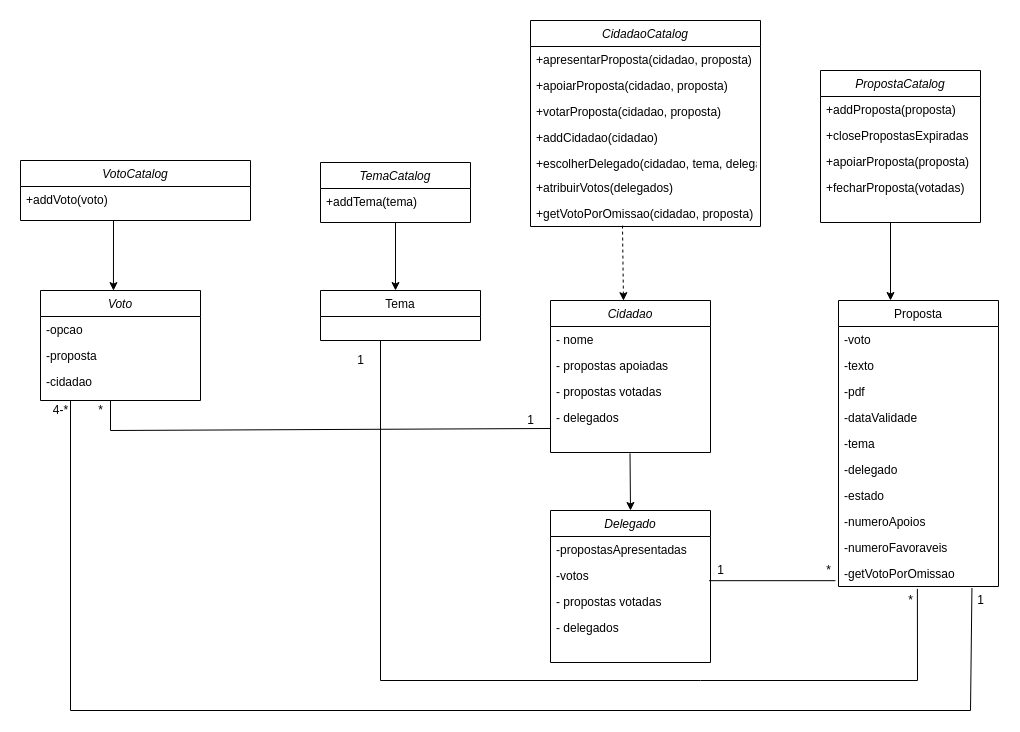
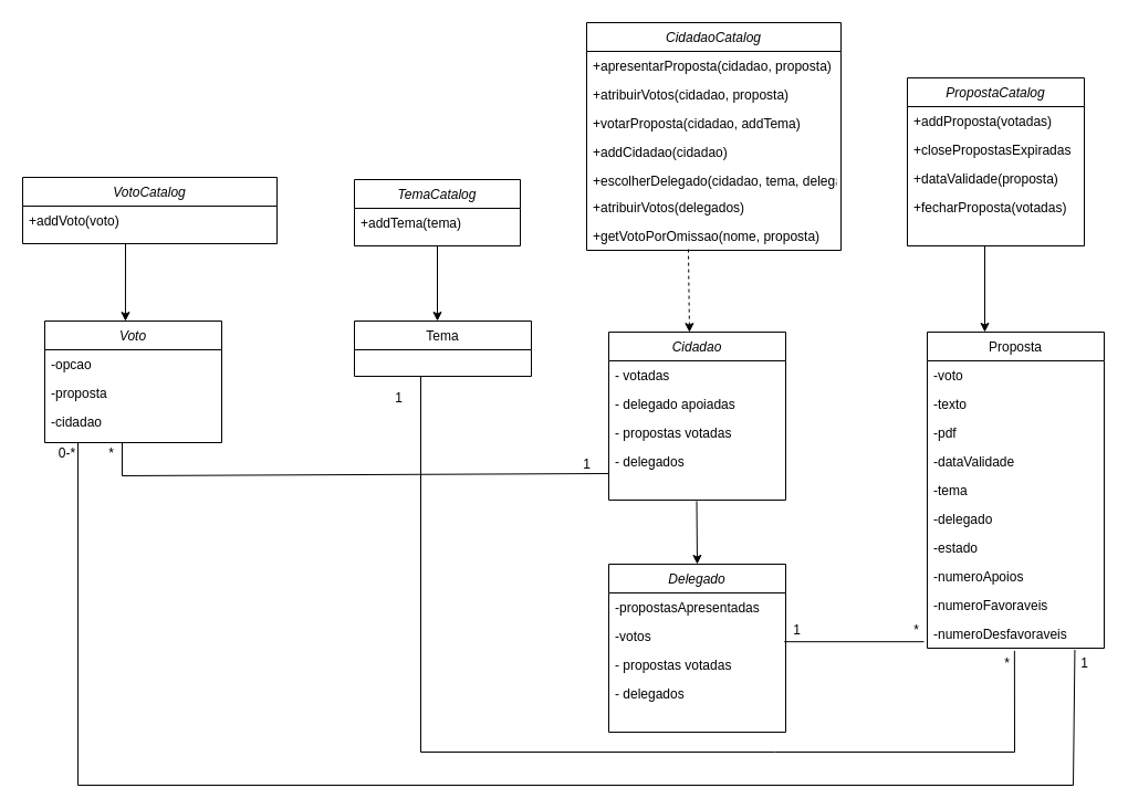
  <mxCell id="0" />
  <mxCell id="1" parent="0" />
  <mxCell id="2" value="Cidadao" style="swimlane;fontStyle=2;align=center;verticalAlign=top;childLayout=stackLayout;horizontal=1;startSize=26;horizontalStack=0;resizeParent=1;resizeLast=0;collapsible=1;marginBottom=0;rounded=0;shadow=0;strokeWidth=1;" parent="1" vertex="1"><mxGeometry x="550" y="300" width="160" height="152" as="geometry"><mxRectangle x="230" y="140" width="160" height="26" as="alternateBounds" /></mxGeometry></mxCell>
- <mxCell id="3" value="- nome" style="text;align=left;verticalAlign=top;spacingLeft=4;spacingRight=4;overflow=hidden;rotatable=0;points=[[0,0.5],[1,0.5]];portConstraint=eastwest;" parent="2" vertex="1"><mxGeometry y="26" width="160" height="26" as="geometry" /></mxCell>
- <mxCell id="4" value="- propostas apoiadas" style="text;align=left;verticalAlign=top;spacingLeft=4;spacingRight=4;overflow=hidden;rotatable=0;points=[[0,0.5],[1,0.5]];portConstraint=eastwest;rounded=0;shadow=0;html=0;" parent="2" vertex="1"><mxGeometry y="52" width="160" height="26" as="geometry" /></mxCell>
+ <mxCell id="3" value="- votadas" style="text;align=left;verticalAlign=top;spacingLeft=4;spacingRight=4;overflow=hidden;rotatable=0;points=[[0,0.5],[1,0.5]];portConstraint=eastwest;" parent="2" vertex="1"><mxGeometry y="26" width="160" height="26" as="geometry" /></mxCell>
+ <mxCell id="4" value="- delegado apoiadas" style="text;align=left;verticalAlign=top;spacingLeft=4;spacingRight=4;overflow=hidden;rotatable=0;points=[[0,0.5],[1,0.5]];portConstraint=eastwest;rounded=0;shadow=0;html=0;" parent="2" vertex="1"><mxGeometry y="52" width="160" height="26" as="geometry" /></mxCell>
  <mxCell id="5" value="- propostas votadas" style="text;align=left;verticalAlign=top;spacingLeft=4;spacingRight=4;overflow=hidden;rotatable=0;points=[[0,0.5],[1,0.5]];portConstraint=eastwest;rounded=0;shadow=0;html=0;" parent="2" vertex="1"><mxGeometry y="78" width="160" height="26" as="geometry" /></mxCell>
  <mxCell id="6" value="- delegados" style="text;align=left;verticalAlign=top;spacingLeft=4;spacingRight=4;overflow=hidden;rotatable=0;points=[[0,0.5],[1,0.5]];portConstraint=eastwest;" parent="2" vertex="1"><mxGeometry y="104" width="160" height="48" as="geometry" /></mxCell>
  <mxCell id="7" value="Proposta" style="swimlane;fontStyle=0;align=center;verticalAlign=top;childLayout=stackLayout;horizontal=1;startSize=26;horizontalStack=0;resizeParent=1;resizeLast=0;collapsible=1;marginBottom=0;rounded=0;shadow=0;strokeWidth=1;" parent="1" vertex="1"><mxGeometry x="838" y="300" width="160" height="286" as="geometry"><mxRectangle x="550" y="140" width="160" height="26" as="alternateBounds" /></mxGeometry></mxCell>
  <mxCell id="8" value="-voto" style="text;align=left;verticalAlign=top;spacingLeft=4;spacingRight=4;overflow=hidden;rotatable=0;points=[[0,0.5],[1,0.5]];portConstraint=eastwest;" parent="7" vertex="1"><mxGeometry y="26" width="160" height="26" as="geometry" /></mxCell>
  <mxCell id="9" value="-texto" style="text;align=left;verticalAlign=top;spacingLeft=4;spacingRight=4;overflow=hidden;rotatable=0;points=[[0,0.5],[1,0.5]];portConstraint=eastwest;rounded=0;shadow=0;html=0;" parent="7" vertex="1"><mxGeometry y="52" width="160" height="26" as="geometry" /></mxCell>
  <mxCell id="10" value="-pdf" style="text;align=left;verticalAlign=top;spacingLeft=4;spacingRight=4;overflow=hidden;rotatable=0;points=[[0,0.5],[1,0.5]];portConstraint=eastwest;rounded=0;shadow=0;html=0;" parent="7" vertex="1"><mxGeometry y="78" width="160" height="26" as="geometry" /></mxCell>
  <mxCell id="11" value="-dataValidade" style="text;align=left;verticalAlign=top;spacingLeft=4;spacingRight=4;overflow=hidden;rotatable=0;points=[[0,0.5],[1,0.5]];portConstraint=eastwest;rounded=0;shadow=0;html=0;" parent="7" vertex="1"><mxGeometry y="104" width="160" height="26" as="geometry" /></mxCell>
  <mxCell id="12" value="-tema" style="text;align=left;verticalAlign=top;spacingLeft=4;spacingRight=4;overflow=hidden;rotatable=0;points=[[0,0.5],[1,0.5]];portConstraint=eastwest;rounded=0;shadow=0;html=0;" parent="7" vertex="1"><mxGeometry y="130" width="160" height="26" as="geometry" /></mxCell>
  <mxCell id="13" value="-delegado" style="text;align=left;verticalAlign=top;spacingLeft=4;spacingRight=4;overflow=hidden;rotatable=0;points=[[0,0.5],[1,0.5]];portConstraint=eastwest;" parent="7" vertex="1"><mxGeometry y="156" width="160" height="26" as="geometry" /></mxCell>
  <mxCell id="14" value="-estado" style="text;align=left;verticalAlign=top;spacingLeft=4;spacingRight=4;overflow=hidden;rotatable=0;points=[[0,0.5],[1,0.5]];portConstraint=eastwest;" parent="7" vertex="1"><mxGeometry y="182" width="160" height="26" as="geometry" /></mxCell>
  <mxCell id="15" value="-numeroApoios" style="text;align=left;verticalAlign=top;spacingLeft=4;spacingRight=4;overflow=hidden;rotatable=0;points=[[0,0.5],[1,0.5]];portConstraint=eastwest;rounded=0;shadow=0;html=0;" vertex="1" parent="7"><mxGeometry y="208" width="160" height="26" as="geometry" /></mxCell>
  <mxCell id="16" value="-numeroFavoraveis" style="text;align=left;verticalAlign=top;spacingLeft=4;spacingRight=4;overflow=hidden;rotatable=0;points=[[0,0.5],[1,0.5]];portConstraint=eastwest;rounded=0;shadow=0;html=0;" vertex="1" parent="7"><mxGeometry y="234" width="160" height="26" as="geometry" /></mxCell>
- <mxCell id="17" value="-getVotoPorOmissao" style="text;align=left;verticalAlign=top;spacingLeft=4;spacingRight=4;overflow=hidden;rotatable=0;points=[[0,0.5],[1,0.5]];portConstraint=eastwest;rounded=0;shadow=0;html=0;" vertex="1" parent="7"><mxGeometry y="260" width="160" height="26" as="geometry" /></mxCell>
+ <mxCell id="17" value="-numeroDesfavoraveis" style="text;align=left;verticalAlign=top;spacingLeft=4;spacingRight=4;overflow=hidden;rotatable=0;points=[[0,0.5],[1,0.5]];portConstraint=eastwest;rounded=0;shadow=0;html=0;" vertex="1" parent="7"><mxGeometry y="260" width="160" height="26" as="geometry" /></mxCell>
  <mxCell id="18" value="CidadaoCatalog" style="swimlane;fontStyle=2;align=center;verticalAlign=top;childLayout=stackLayout;horizontal=1;startSize=26;horizontalStack=0;resizeParent=1;resizeLast=0;collapsible=1;marginBottom=0;rounded=0;shadow=0;strokeWidth=1;" vertex="1" parent="1"><mxGeometry x="530" y="20" width="230" height="206" as="geometry"><mxRectangle x="230" y="140" width="160" height="26" as="alternateBounds" /></mxGeometry></mxCell>
  <mxCell id="19" value="+apresentarProposta(cidadao, proposta)" style="text;align=left;verticalAlign=top;spacingLeft=4;spacingRight=4;overflow=hidden;rotatable=0;points=[[0,0.5],[1,0.5]];portConstraint=eastwest;rounded=0;shadow=0;html=0;" vertex="1" parent="18"><mxGeometry y="26" width="230" height="26" as="geometry" /></mxCell>
- <mxCell id="20" value="+apoiarProposta(cidadao, proposta)" style="text;align=left;verticalAlign=top;spacingLeft=4;spacingRight=4;overflow=hidden;rotatable=0;points=[[0,0.5],[1,0.5]];portConstraint=eastwest;rounded=0;shadow=0;html=0;" vertex="1" parent="18"><mxGeometry y="52" width="230" height="26" as="geometry" /></mxCell>
- <mxCell id="21" value="+votarProposta(cidadao, proposta)" style="text;align=left;verticalAlign=top;spacingLeft=4;spacingRight=4;overflow=hidden;rotatable=0;points=[[0,0.5],[1,0.5]];portConstraint=eastwest;rounded=0;shadow=0;html=0;" vertex="1" parent="18"><mxGeometry y="78" width="230" height="26" as="geometry" /></mxCell>
+ <mxCell id="20" value="+atribuirVotos(cidadao, proposta)" style="text;align=left;verticalAlign=top;spacingLeft=4;spacingRight=4;overflow=hidden;rotatable=0;points=[[0,0.5],[1,0.5]];portConstraint=eastwest;rounded=0;shadow=0;html=0;" vertex="1" parent="18"><mxGeometry y="52" width="230" height="26" as="geometry" /></mxCell>
+ <mxCell id="21" value="+votarProposta(cidadao, addTema)" style="text;align=left;verticalAlign=top;spacingLeft=4;spacingRight=4;overflow=hidden;rotatable=0;points=[[0,0.5],[1,0.5]];portConstraint=eastwest;rounded=0;shadow=0;html=0;" vertex="1" parent="18"><mxGeometry y="78" width="230" height="26" as="geometry" /></mxCell>
  <mxCell id="22" value="+addCidadao(cidadao)" style="text;align=left;verticalAlign=top;spacingLeft=4;spacingRight=4;overflow=hidden;rotatable=0;points=[[0,0.5],[1,0.5]];portConstraint=eastwest;" vertex="1" parent="18"><mxGeometry y="104" width="230" height="26" as="geometry" /></mxCell>
  <mxCell id="23" value="+escolherDelegado(cidadao, tema, delegado)" style="text;align=left;verticalAlign=top;spacingLeft=4;spacingRight=4;overflow=hidden;rotatable=0;points=[[0,0.5],[1,0.5]];portConstraint=eastwest;" vertex="1" parent="18"><mxGeometry y="130" width="230" height="24" as="geometry" /></mxCell>
  <mxCell id="24" value="+atribuirVotos(delegados)" style="text;align=left;verticalAlign=top;spacingLeft=4;spacingRight=4;overflow=hidden;rotatable=0;points=[[0,0.5],[1,0.5]];portConstraint=eastwest;" vertex="1" parent="18"><mxGeometry y="154" width="230" height="26" as="geometry" /></mxCell>
- <mxCell id="25" value="+getVotoPorOmissao(cidadao, proposta)" style="text;align=left;verticalAlign=top;spacingLeft=4;spacingRight=4;overflow=hidden;rotatable=0;points=[[0,0.5],[1,0.5]];portConstraint=eastwest;" vertex="1" parent="18"><mxGeometry y="180" width="230" height="26" as="geometry" /></mxCell>
+ <mxCell id="25" value="+getVotoPorOmissao(nome, proposta)" style="text;align=left;verticalAlign=top;spacingLeft=4;spacingRight=4;overflow=hidden;rotatable=0;points=[[0,0.5],[1,0.5]];portConstraint=eastwest;" vertex="1" parent="18"><mxGeometry y="180" width="230" height="26" as="geometry" /></mxCell>
  <mxCell id="26" value="" style="resizable=0;align=left;verticalAlign=bottom;labelBackgroundColor=none;fontSize=12;" connectable="0" vertex="1" parent="1"><mxGeometry x="690" y="160" as="geometry" /></mxCell>
  <mxCell id="27" value="PropostaCatalog" style="swimlane;fontStyle=2;align=center;verticalAlign=top;childLayout=stackLayout;horizontal=1;startSize=26;horizontalStack=0;resizeParent=1;resizeLast=0;collapsible=1;marginBottom=0;rounded=0;shadow=0;strokeWidth=1;" vertex="1" parent="1"><mxGeometry x="820" y="70" width="160" height="152" as="geometry"><mxRectangle x="230" y="140" width="160" height="26" as="alternateBounds" /></mxGeometry></mxCell>
- <mxCell id="28" value="+addProposta(proposta)" style="text;align=left;verticalAlign=top;spacingLeft=4;spacingRight=4;overflow=hidden;rotatable=0;points=[[0,0.5],[1,0.5]];portConstraint=eastwest;" vertex="1" parent="27"><mxGeometry y="26" width="160" height="26" as="geometry" /></mxCell>
+ <mxCell id="28" value="+addProposta(votadas)" style="text;align=left;verticalAlign=top;spacingLeft=4;spacingRight=4;overflow=hidden;rotatable=0;points=[[0,0.5],[1,0.5]];portConstraint=eastwest;" vertex="1" parent="27"><mxGeometry y="26" width="160" height="26" as="geometry" /></mxCell>
  <mxCell id="29" value="+closePropostasExpiradas" style="text;align=left;verticalAlign=top;spacingLeft=4;spacingRight=4;overflow=hidden;rotatable=0;points=[[0,0.5],[1,0.5]];portConstraint=eastwest;rounded=0;shadow=0;html=0;" vertex="1" parent="27"><mxGeometry y="52" width="160" height="26" as="geometry" /></mxCell>
- <mxCell id="30" value="+apoiarProposta(proposta)" style="text;align=left;verticalAlign=top;spacingLeft=4;spacingRight=4;overflow=hidden;rotatable=0;points=[[0,0.5],[1,0.5]];portConstraint=eastwest;rounded=0;shadow=0;html=0;" vertex="1" parent="27"><mxGeometry y="78" width="160" height="26" as="geometry" /></mxCell>
+ <mxCell id="30" value="+dataValidade(proposta)" style="text;align=left;verticalAlign=top;spacingLeft=4;spacingRight=4;overflow=hidden;rotatable=0;points=[[0,0.5],[1,0.5]];portConstraint=eastwest;rounded=0;shadow=0;html=0;" vertex="1" parent="27"><mxGeometry y="78" width="160" height="26" as="geometry" /></mxCell>
  <mxCell id="31" value="+fecharProposta(votadas)" style="text;align=left;verticalAlign=top;spacingLeft=4;spacingRight=4;overflow=hidden;rotatable=0;points=[[0,0.5],[1,0.5]];portConstraint=eastwest;" vertex="1" parent="27"><mxGeometry y="104" width="160" height="48" as="geometry" /></mxCell>
  <mxCell id="32" value="" style="endArrow=classic;html=1;rounded=0;" edge="1" parent="27"><mxGeometry width="50" height="50" relative="1" as="geometry"><mxPoint x="70" y="152" as="sourcePoint" /><mxPoint x="70" y="230" as="targetPoint" /></mxGeometry></mxCell>
  <mxCell id="33" value="" style="resizable=0;align=left;verticalAlign=bottom;labelBackgroundColor=none;fontSize=12;" connectable="0" vertex="1" parent="1"><mxGeometry x="960" y="160" as="geometry" /></mxCell>
  <mxCell id="34" value="" style="endArrow=classic;html=1;rounded=0;entryX=0.456;entryY=0.001;entryDx=0;entryDy=0;entryPerimeter=0;exitX=0.4;exitY=0.965;exitDx=0;exitDy=0;exitPerimeter=0;dashed=1;" edge="1" parent="1" source="25" target="2"><mxGeometry width="50" height="50" relative="1" as="geometry"><mxPoint x="621" y="250" as="sourcePoint" /><mxPoint x="650" y="122" as="targetPoint" /></mxGeometry></mxCell>
  <mxCell id="35" value="Voto" style="swimlane;fontStyle=2;align=center;verticalAlign=top;childLayout=stackLayout;horizontal=1;startSize=26;horizontalStack=0;resizeParent=1;resizeLast=0;collapsible=1;marginBottom=0;rounded=0;shadow=0;strokeWidth=1;" vertex="1" parent="1"><mxGeometry x="40" y="290" width="160" height="110" as="geometry"><mxRectangle x="230" y="140" width="160" height="26" as="alternateBounds" /></mxGeometry></mxCell>
  <mxCell id="36" value="-opcao" style="text;align=left;verticalAlign=top;spacingLeft=4;spacingRight=4;overflow=hidden;rotatable=0;points=[[0,0.5],[1,0.5]];portConstraint=eastwest;" vertex="1" parent="35"><mxGeometry y="26" width="160" height="26" as="geometry" /></mxCell>
  <mxCell id="37" value="-proposta" style="text;align=left;verticalAlign=top;spacingLeft=4;spacingRight=4;overflow=hidden;rotatable=0;points=[[0,0.5],[1,0.5]];portConstraint=eastwest;rounded=0;shadow=0;html=0;" vertex="1" parent="35"><mxGeometry y="52" width="160" height="26" as="geometry" /></mxCell>
  <mxCell id="38" value="-cidadao" style="text;align=left;verticalAlign=top;spacingLeft=4;spacingRight=4;overflow=hidden;rotatable=0;points=[[0,0.5],[1,0.5]];portConstraint=eastwest;rounded=0;shadow=0;html=0;" vertex="1" parent="35"><mxGeometry y="78" width="160" height="26" as="geometry" /></mxCell>
  <mxCell id="39" value="Tema" style="swimlane;fontStyle=0;align=center;verticalAlign=top;childLayout=stackLayout;horizontal=1;startSize=26;horizontalStack=0;resizeParent=1;resizeLast=0;collapsible=1;marginBottom=0;rounded=0;shadow=0;strokeWidth=1;" vertex="1" parent="1"><mxGeometry x="320" y="290" width="160" height="50" as="geometry"><mxRectangle x="550" y="140" width="160" height="26" as="alternateBounds" /></mxGeometry></mxCell>
  <mxCell id="40" value="VotoCatalog" style="swimlane;fontStyle=2;align=center;verticalAlign=top;childLayout=stackLayout;horizontal=1;startSize=26;horizontalStack=0;resizeParent=1;resizeLast=0;collapsible=1;marginBottom=0;rounded=0;shadow=0;strokeWidth=1;" vertex="1" parent="1"><mxGeometry x="20" y="160" width="230" height="60" as="geometry"><mxRectangle x="230" y="140" width="160" height="26" as="alternateBounds" /></mxGeometry></mxCell>
  <mxCell id="41" value="+addVoto(voto)" style="text;align=left;verticalAlign=top;spacingLeft=4;spacingRight=4;overflow=hidden;rotatable=0;points=[[0,0.5],[1,0.5]];portConstraint=eastwest;rounded=0;shadow=0;html=0;" vertex="1" parent="40"><mxGeometry y="26" width="230" height="26" as="geometry" /></mxCell>
  <mxCell id="42" value="" style="resizable=0;align=left;verticalAlign=bottom;labelBackgroundColor=none;fontSize=12;" connectable="0" vertex="1" parent="1"><mxGeometry x="180" y="150" as="geometry" /></mxCell>
  <mxCell id="43" value="TemaCatalog" style="swimlane;fontStyle=2;align=center;verticalAlign=top;childLayout=stackLayout;horizontal=1;startSize=26;horizontalStack=0;resizeParent=1;resizeLast=0;collapsible=1;marginBottom=0;rounded=0;shadow=0;strokeWidth=1;" vertex="1" parent="1"><mxGeometry x="320" y="162" width="150" height="60" as="geometry"><mxRectangle x="230" y="140" width="160" height="26" as="alternateBounds" /></mxGeometry></mxCell>
  <mxCell id="44" value="+addTema(tema)" style="text;align=left;verticalAlign=top;spacingLeft=4;spacingRight=4;overflow=hidden;rotatable=0;points=[[0,0.5],[1,0.5]];portConstraint=eastwest;" vertex="1" parent="43"><mxGeometry y="26" width="150" height="26" as="geometry" /></mxCell>
  <mxCell id="45" value="" style="resizable=0;align=left;verticalAlign=bottom;labelBackgroundColor=none;fontSize=12;" connectable="0" vertex="1" parent="1"><mxGeometry x="450" y="150" as="geometry" /></mxCell>
  <mxCell id="46" value="" style="endArrow=classic;html=1;rounded=0;entryX=0.456;entryY=0.001;entryDx=0;entryDy=0;entryPerimeter=0;" edge="1" parent="1" target="35"><mxGeometry width="50" height="50" relative="1" as="geometry"><mxPoint x="113" y="220" as="sourcePoint" /><mxPoint x="140" y="112" as="targetPoint" /></mxGeometry></mxCell>
  <mxCell id="47" value="" style="endArrow=classic;html=1;rounded=0;exitX=0.5;exitY=1;exitDx=0;exitDy=0;" edge="1" parent="1" source="43"><mxGeometry width="50" height="50" relative="1" as="geometry"><mxPoint x="390" y="314" as="sourcePoint" /><mxPoint x="395" y="290" as="targetPoint" /></mxGeometry></mxCell>
  <mxCell id="48" value="Delegado" style="swimlane;fontStyle=2;align=center;verticalAlign=top;childLayout=stackLayout;horizontal=1;startSize=26;horizontalStack=0;resizeParent=1;resizeLast=0;collapsible=1;marginBottom=0;rounded=0;shadow=0;strokeWidth=1;" vertex="1" parent="1"><mxGeometry x="550" y="510" width="160" height="152" as="geometry"><mxRectangle x="230" y="140" width="160" height="26" as="alternateBounds" /></mxGeometry></mxCell>
  <mxCell id="49" value="-propostasApresentadas" style="text;align=left;verticalAlign=top;spacingLeft=4;spacingRight=4;overflow=hidden;rotatable=0;points=[[0,0.5],[1,0.5]];portConstraint=eastwest;" vertex="1" parent="48"><mxGeometry y="26" width="160" height="26" as="geometry" /></mxCell>
  <mxCell id="50" value="-votos" style="text;align=left;verticalAlign=top;spacingLeft=4;spacingRight=4;overflow=hidden;rotatable=0;points=[[0,0.5],[1,0.5]];portConstraint=eastwest;rounded=0;shadow=0;html=0;" vertex="1" parent="48"><mxGeometry y="52" width="160" height="26" as="geometry" /></mxCell>
  <mxCell id="51" value="- propostas votadas" style="text;align=left;verticalAlign=top;spacingLeft=4;spacingRight=4;overflow=hidden;rotatable=0;points=[[0,0.5],[1,0.5]];portConstraint=eastwest;rounded=0;shadow=0;html=0;" vertex="1" parent="48"><mxGeometry y="78" width="160" height="26" as="geometry" /></mxCell>
  <mxCell id="52" value="- delegados" style="text;align=left;verticalAlign=top;spacingLeft=4;spacingRight=4;overflow=hidden;rotatable=0;points=[[0,0.5],[1,0.5]];portConstraint=eastwest;" vertex="1" parent="48"><mxGeometry y="104" width="160" height="48" as="geometry" /></mxCell>
  <mxCell id="53" value="" style="endArrow=classic;html=1;rounded=0;entryX=0.5;entryY=0;entryDx=0;entryDy=0;exitX=0.497;exitY=1.019;exitDx=0;exitDy=0;exitPerimeter=0;" edge="1" parent="1" source="6" target="48"><mxGeometry width="50" height="50" relative="1" as="geometry"><mxPoint x="460" y="500" as="sourcePoint" /><mxPoint x="510" y="450" as="targetPoint" /></mxGeometry></mxCell>
  <mxCell id="54" value="" style="endArrow=none;html=1;rounded=0;entryX=-0.019;entryY=0.776;entryDx=0;entryDy=0;exitX=-0.068;exitY=1.009;exitDx=0;exitDy=0;entryPerimeter=0;exitPerimeter=0;" edge="1" parent="1" source="55" target="17"><mxGeometry width="50" height="50" relative="1" as="geometry"><mxPoint x="700" y="490" as="sourcePoint" /><mxPoint x="750" y="440" as="targetPoint" /></mxGeometry></mxCell>
  <mxCell id="55" value="1" style="text;html=1;align=center;verticalAlign=middle;resizable=0;points=[];autosize=1;strokeColor=none;fillColor=none;" vertex="1" parent="1"><mxGeometry x="710" y="560" width="20" height="20" as="geometry" /></mxCell>
  <mxCell id="56" value="*" style="text;html=1;align=center;verticalAlign=middle;resizable=0;points=[];autosize=1;strokeColor=none;fillColor=none;" vertex="1" parent="1"><mxGeometry x="818" y="560" width="20" height="20" as="geometry" /></mxCell>
  <mxCell id="57" value="" style="endArrow=none;html=1;rounded=0;entryX=0.493;entryY=1.091;entryDx=0;entryDy=0;entryPerimeter=0;" edge="1" parent="1" target="17"><mxGeometry width="50" height="50" relative="1" as="geometry"><mxPoint x="380" y="340" as="sourcePoint" /><mxPoint x="844.96" y="590.176" as="targetPoint" /><Array as="points"><mxPoint x="380" y="680" /><mxPoint x="700" y="680" /><mxPoint x="917" y="680" /></Array></mxGeometry></mxCell>
  <mxCell id="58" value="1" style="text;html=1;align=center;verticalAlign=middle;resizable=0;points=[];autosize=1;strokeColor=none;fillColor=none;" vertex="1" parent="1"><mxGeometry x="350" y="350" width="20" height="20" as="geometry" /></mxCell>
  <mxCell id="59" value="*" style="text;html=1;align=center;verticalAlign=middle;resizable=0;points=[];autosize=1;strokeColor=none;fillColor=none;" vertex="1" parent="1"><mxGeometry x="900" y="590" width="20" height="20" as="geometry" /></mxCell>
  <mxCell id="60" value="" style="endArrow=none;html=1;rounded=0;entryX=0;entryY=0.5;entryDx=0;entryDy=0;" edge="1" parent="1" target="6"><mxGeometry width="50" height="50" relative="1" as="geometry"><mxPoint x="110" y="400" as="sourcePoint" /><mxPoint x="440" y="340" as="targetPoint" /><Array as="points"><mxPoint x="110" y="430" /></Array></mxGeometry></mxCell>
  <mxCell id="61" value="1" style="text;html=1;align=center;verticalAlign=middle;resizable=0;points=[];autosize=1;strokeColor=none;fillColor=none;" vertex="1" parent="1"><mxGeometry x="520" y="410" width="20" height="20" as="geometry" /></mxCell>
  <mxCell id="62" value="*" style="text;html=1;align=center;verticalAlign=middle;resizable=0;points=[];autosize=1;strokeColor=none;fillColor=none;" vertex="1" parent="1"><mxGeometry x="90" y="400" width="20" height="20" as="geometry" /></mxCell>
  <mxCell id="63" value="" style="endArrow=none;html=1;rounded=0;entryX=0.834;entryY=1.056;entryDx=0;entryDy=0;entryPerimeter=0;" edge="1" parent="1" target="17"><mxGeometry width="50" height="50" relative="1" as="geometry"><mxPoint x="70" y="400" as="sourcePoint" /><mxPoint x="926.88" y="598.366" as="targetPoint" /><Array as="points"><mxPoint x="70" y="710" /><mxPoint x="970" y="710" /></Array></mxGeometry></mxCell>
- <mxCell id="64" value="4-*" style="text;html=1;align=center;verticalAlign=middle;resizable=0;points=[];autosize=1;strokeColor=none;fillColor=none;" vertex="1" parent="1"><mxGeometry x="45" y="400" width="30" height="20" as="geometry" /></mxCell>
+ <mxCell id="64" value="0-*" style="text;html=1;align=center;verticalAlign=middle;resizable=0;points=[];autosize=1;strokeColor=none;fillColor=none;" vertex="1" parent="1"><mxGeometry x="45" y="400" width="30" height="20" as="geometry" /></mxCell>
  <mxCell id="65" value="1" style="text;html=1;align=center;verticalAlign=middle;resizable=0;points=[];autosize=1;strokeColor=none;fillColor=none;" vertex="1" parent="1"><mxGeometry x="970" y="590" width="20" height="20" as="geometry" /></mxCell>
